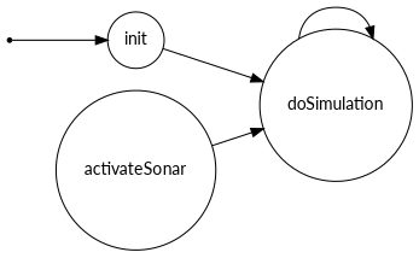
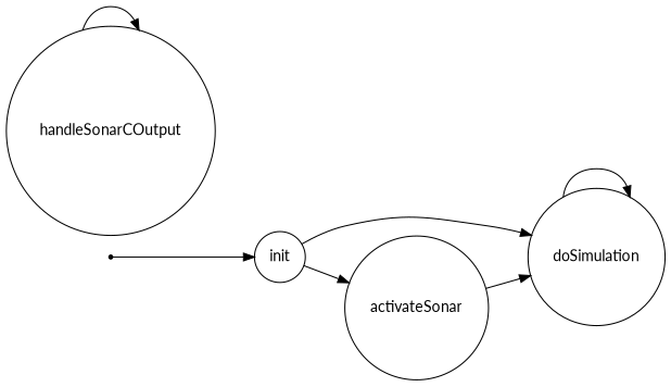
  digraph {
    fontname=Lato
    rankdir=LR
    node [fontname=Lato shape=circle]
    edge [fontname=Lato]
    iniziale [shape=point]
    init
    doSimulation
    activateSonar
+   handleSonarCOutput
    iniziale -> init
    init -> doSimulation
+   init -> activateSonar
    doSimulation -> doSimulation
    activateSonar -> doSimulation
+   handleSonarCOutput -> handleSonarCOutput
  }
